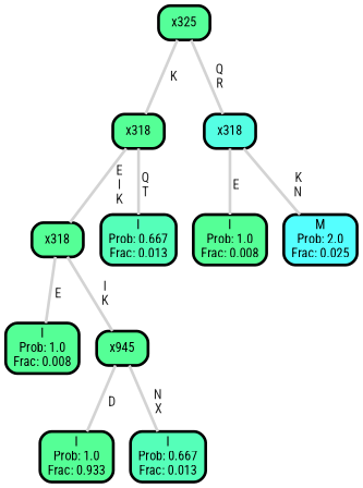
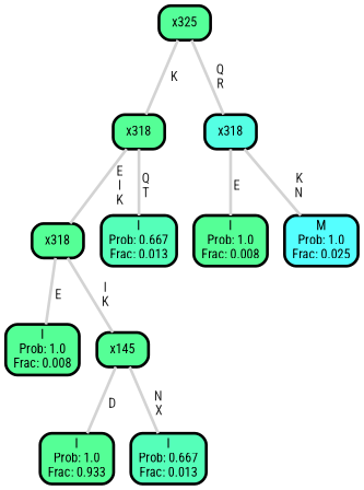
  graph {
    fontname="Roboto Condensed"
    ranksep="0 equally"
    splines=straight
    node [color=black fillcolor="#55ff96" fontcolor=black fontname="Roboto Condensed" penwidth=3 shape=box style="filled, rounded"]
    edge [color=lightgray fontcolor=grey14 fontname="Roboto Condensed" fontweight=bold penwidth=3]
    n1 [label="I\nProb: 1.0\nFrac: 0.008"]
    n2 [label=x318]
-   n3 [label=x945]
+   n3 [label=x145]
    n4 [label="I\nProb: 1.0\nFrac: 0.933"]
    n5 [fillcolor="#55ffb9" label="I\nProb: 0.667\nFrac: 0.013"]
    n6 [label=x318]
    n7 [fillcolor="#55ffb9" label="I\nProb: 0.667\nFrac: 0.013"]
    n8 [fillcolor="#55ff99" label=x325]
    n9 [fillcolor="#55ffe4" label=x318]
    n10 [label="I\nProb: 1.0\nFrac: 0.008"]
-   n11 [fillcolor="#55ffff" label="M\nProb: 2.0\nFrac: 0.025"]
+   n11 [fillcolor="#55ffff" label="M\nProb: 1.0\nFrac: 0.025"]
    subgraph sub_1 {
      rank=same
    }
    n2 -- n1 [label=" E"]
    n2 -- n3 [label=" I\n K"]
    n3 -- n4 [label=" D"]
    n3 -- n5 [label=" N\n X"]
    n6 -- n2 [label=" E\n I\n K"]
    n6 -- n7 [label=" Q\n T"]
    n8 -- n6 [label=" K"]
    n8 -- n9 [label=" Q\n R"]
    n9 -- n10 [label=" E"]
    n9 -- n11 [label=" K\n N"]
  }
